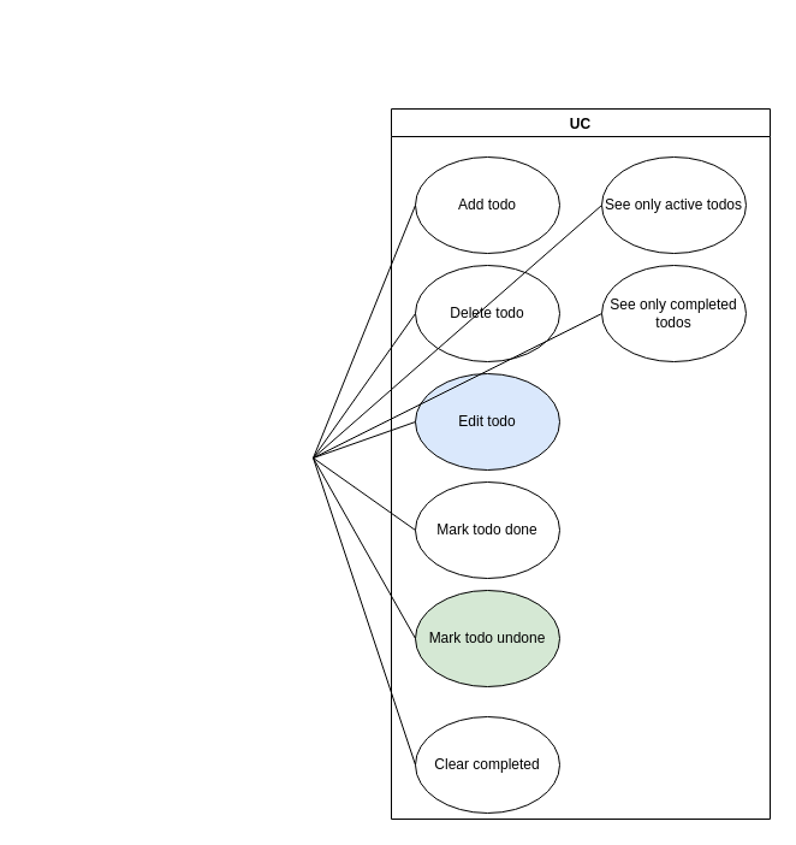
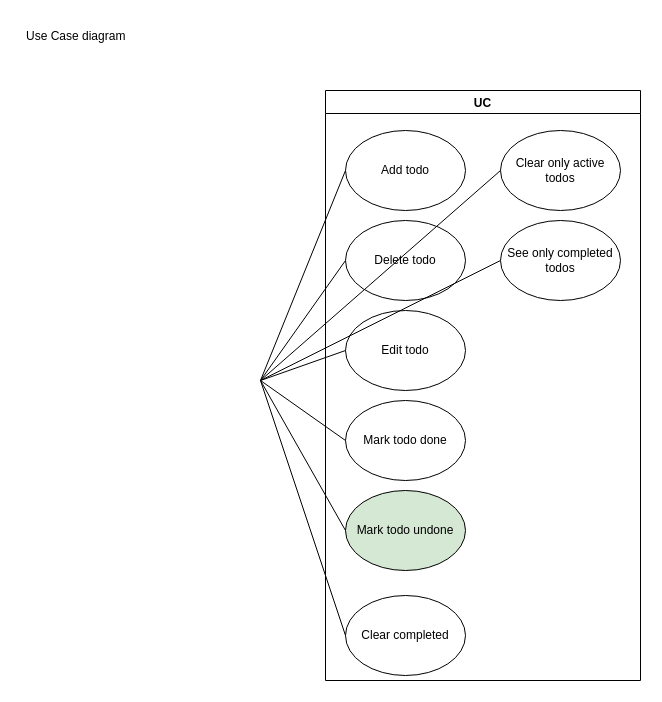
  <mxCell id="0" />
  <mxCell id="1" parent="0" />
  <mxCell id="2" value="UC" style="swimlane;" vertex="1" parent="1"><mxGeometry x="325" y="90" width="315" height="590" as="geometry"><mxRectangle x="260" y="70" width="160" height="23" as="alternateBounds" /></mxGeometry></mxCell>
  <mxCell id="3" value="Add todo" style="ellipse;whiteSpace=wrap;html=1;" vertex="1" parent="2"><mxGeometry x="20" y="40" width="120" height="80" as="geometry" /></mxCell>
  <mxCell id="4" value="Delete todo" style="ellipse;whiteSpace=wrap;html=1;" vertex="1" parent="2"><mxGeometry x="20" y="130" width="120" height="80" as="geometry" /></mxCell>
- <mxCell id="5" value="Edit todo" style="ellipse;whiteSpace=wrap;html=1;fillColor=#dae8fc;" vertex="1" parent="2"><mxGeometry x="20" y="220" width="120" height="80" as="geometry" /></mxCell>
+ <mxCell id="5" value="Edit todo" style="ellipse;whiteSpace=wrap;html=1;" vertex="1" parent="2"><mxGeometry x="20" y="220" width="120" height="80" as="geometry" /></mxCell>
  <mxCell id="6" value="Mark todo done" style="ellipse;whiteSpace=wrap;html=1;" vertex="1" parent="2"><mxGeometry x="20" y="310" width="120" height="80" as="geometry" /></mxCell>
  <mxCell id="7" value="&lt;div&gt;Mark todo undone&lt;/div&gt;" style="ellipse;whiteSpace=wrap;html=1;fillColor=#d5e8d4;" vertex="1" parent="2"><mxGeometry x="20" y="400" width="120" height="80" as="geometry" /></mxCell>
  <mxCell id="8" value="Clear completed" style="ellipse;whiteSpace=wrap;html=1;" vertex="1" parent="2"><mxGeometry x="20" y="505" width="120" height="80" as="geometry" /></mxCell>
- <mxCell id="9" value="See only active todos" style="ellipse;whiteSpace=wrap;html=1;" vertex="1" parent="2"><mxGeometry x="175" y="40" width="120" height="80" as="geometry" /></mxCell>
+ <mxCell id="9" value="Clear only active todos" style="ellipse;whiteSpace=wrap;html=1;" vertex="1" parent="2"><mxGeometry x="175" y="40" width="120" height="80" as="geometry" /></mxCell>
  <mxCell id="10" value="&lt;div&gt;See only completed todos&lt;/div&gt;" style="ellipse;whiteSpace=wrap;html=1;" vertex="1" parent="2"><mxGeometry x="175" y="130" width="120" height="80" as="geometry" /></mxCell>
  <mxCell id="11" value="" style="endArrow=none;html=1;rounded=0;entryX=0;entryY=0.5;entryDx=0;entryDy=0;" edge="1" parent="1" target="3"><mxGeometry width="50" height="50" relative="1" as="geometry"><mxPoint x="260" y="380" as="sourcePoint" /><mxPoint x="310" y="330" as="targetPoint" /></mxGeometry></mxCell>
  <mxCell id="12" value="" style="endArrow=none;html=1;rounded=0;entryX=0;entryY=0.5;entryDx=0;entryDy=0;" edge="1" parent="1" target="4"><mxGeometry width="50" height="50" relative="1" as="geometry"><mxPoint x="260" y="380" as="sourcePoint" /><mxPoint x="310" y="330" as="targetPoint" /></mxGeometry></mxCell>
  <mxCell id="13" value="" style="endArrow=none;html=1;rounded=0;entryX=0;entryY=0.5;entryDx=0;entryDy=0;" edge="1" parent="1" target="9"><mxGeometry width="50" height="50" relative="1" as="geometry"><mxPoint x="260" y="380" as="sourcePoint" /><mxPoint x="310" y="330" as="targetPoint" /></mxGeometry></mxCell>
  <mxCell id="14" value="" style="endArrow=none;html=1;rounded=0;entryX=0;entryY=0.5;entryDx=0;entryDy=0;" edge="1" parent="1" target="10"><mxGeometry width="50" height="50" relative="1" as="geometry"><mxPoint x="260" y="380" as="sourcePoint" /><mxPoint x="310" y="330" as="targetPoint" /></mxGeometry></mxCell>
  <mxCell id="15" value="" style="endArrow=none;html=1;rounded=0;entryX=0;entryY=0.5;entryDx=0;entryDy=0;" edge="1" parent="1" target="5"><mxGeometry width="50" height="50" relative="1" as="geometry"><mxPoint x="260" y="380" as="sourcePoint" /><mxPoint x="310" y="330" as="targetPoint" /></mxGeometry></mxCell>
  <mxCell id="16" value="" style="endArrow=none;html=1;rounded=0;entryX=0;entryY=0.5;entryDx=0;entryDy=0;" edge="1" parent="1" target="6"><mxGeometry width="50" height="50" relative="1" as="geometry"><mxPoint x="260" y="380" as="sourcePoint" /><mxPoint x="310" y="330" as="targetPoint" /></mxGeometry></mxCell>
  <mxCell id="17" value="" style="endArrow=none;html=1;rounded=0;entryX=0;entryY=0.5;entryDx=0;entryDy=0;" edge="1" parent="1" target="7"><mxGeometry width="50" height="50" relative="1" as="geometry"><mxPoint x="260" y="380" as="sourcePoint" /><mxPoint x="310" y="330" as="targetPoint" /></mxGeometry></mxCell>
  <mxCell id="18" value="" style="endArrow=none;html=1;rounded=0;entryX=0;entryY=0.5;entryDx=0;entryDy=0;" edge="1" parent="1" target="8"><mxGeometry width="50" height="50" relative="1" as="geometry"><mxPoint x="260" y="380" as="sourcePoint" /><mxPoint x="310" y="330" as="targetPoint" /></mxGeometry></mxCell>
+ <mxCell id="19" value="Use Case diagram" style="text;strokeColor=none;fillColor=none;align=left;verticalAlign=middle;spacingLeft=4;spacingRight=4;overflow=hidden;points=[[0,0.5],[1,0.5]];portConstraint=eastwest;rotatable=0;" vertex="1" parent="1"><mxGeometry x="20" y="20" width="130" height="30" as="geometry" /></mxCell>
